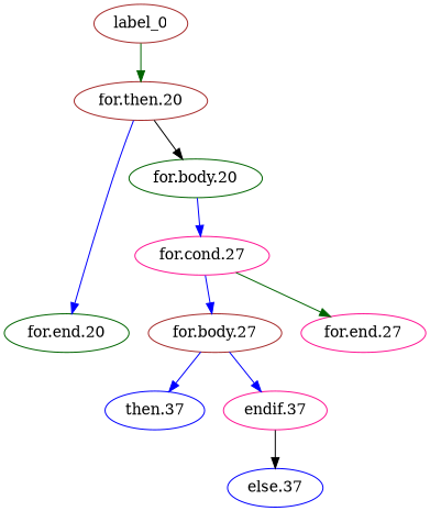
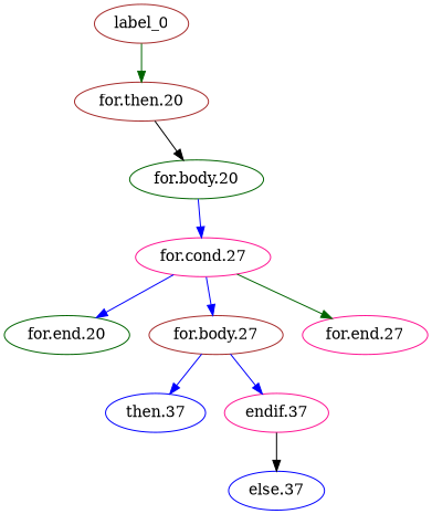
  digraph {
    node [color=brown]
    edge [color=blue]
    n1 [label="for.then.20"]
    label_0
    "for.end.20" [color=darkgreen]
    "for.body.20" [color=darkgreen]
    "for.cond.27" [color=deeppink]
    "for.body.27"
    "for.end.27" [color=deeppink]
    "then.37" [color=blue]
    "endif.37" [color=deeppink]
    "else.37" [color=blue]
-   n1 -> "for.end.20"
+   "for.cond.27" -> "for.end.20"
    n1 -> "for.body.20" [color=black]
    label_0 -> n1 [color=darkgreen]
    "for.body.20" -> "for.cond.27"
    "for.cond.27" -> "for.body.27"
    "for.cond.27" -> "for.end.27" [color=darkgreen]
    "for.body.27" -> "then.37"
    "for.body.27" -> "endif.37"
    "endif.37" -> "else.37" [color=black]
  }
